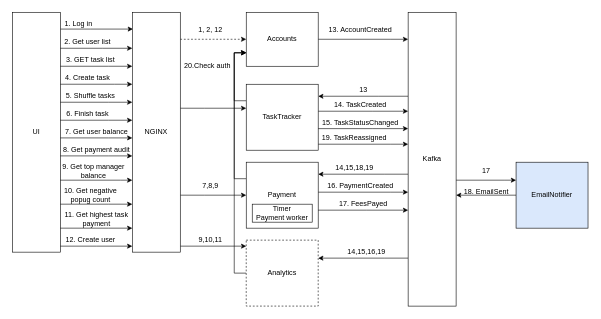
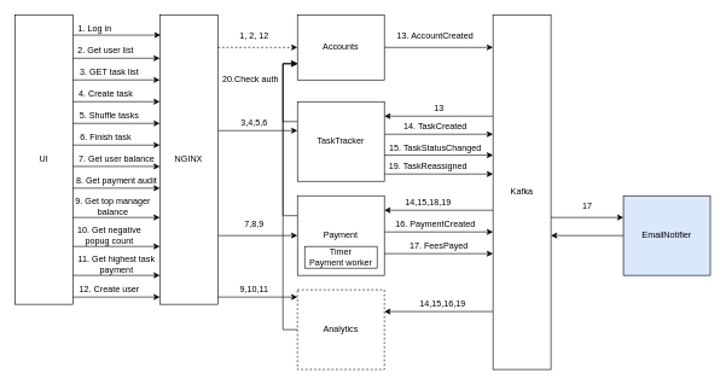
  <mxCell id="0" />
  <mxCell id="1" parent="0" />
  <mxCell id="2" style="edgeStyle=orthogonalEdgeStyle;rounded=0;orthogonalLoop=1;jettySize=auto;html=1;entryX=0.013;entryY=0.07;entryDx=0;entryDy=0;entryPerimeter=0;" parent="1" source="3" target="8" edge="1"><mxGeometry relative="1" as="geometry"><Array as="points"><mxPoint x="150" y="48" /><mxPoint x="150" y="48" /></Array></mxGeometry></mxCell>
  <mxCell id="3" value="UI" style="rounded=0;whiteSpace=wrap;html=1;" parent="1" vertex="1"><mxGeometry x="20" y="20" width="80" height="400" as="geometry" /></mxCell>
  <mxCell id="4" style="edgeStyle=orthogonalEdgeStyle;rounded=0;orthogonalLoop=1;jettySize=auto;html=1;entryX=0;entryY=0.5;entryDx=0;entryDy=0;dashed=1;" parent="1" source="8" target="31" edge="1"><mxGeometry relative="1" as="geometry"><Array as="points"><mxPoint x="355" y="65" /><mxPoint x="355" y="65" /></Array></mxGeometry></mxCell>
  <mxCell id="5" value="" style="edgeStyle=orthogonalEdgeStyle;rounded=0;orthogonalLoop=1;jettySize=auto;html=1;" parent="1" source="8" target="44" edge="1"><mxGeometry relative="1" as="geometry"><Array as="points"><mxPoint x="340" y="180" /><mxPoint x="340" y="180" /></Array></mxGeometry></mxCell>
  <mxCell id="6" style="edgeStyle=orthogonalEdgeStyle;rounded=0;orthogonalLoop=1;jettySize=auto;html=1;" parent="1" source="8" target="52" edge="1"><mxGeometry relative="1" as="geometry"><Array as="points"><mxPoint x="340" y="325" /><mxPoint x="340" y="325" /></Array></mxGeometry></mxCell>
  <mxCell id="7" style="edgeStyle=orthogonalEdgeStyle;rounded=0;orthogonalLoop=1;jettySize=auto;html=1;" parent="1" source="8" target="57" edge="1"><mxGeometry relative="1" as="geometry"><Array as="points"><mxPoint x="390" y="410" /><mxPoint x="390" y="410" /></Array></mxGeometry></mxCell>
  <mxCell id="8" value="NGINX" style="rounded=0;whiteSpace=wrap;html=1;" parent="1" vertex="1"><mxGeometry x="220" y="20" width="80" height="400" as="geometry" /></mxCell>
  <mxCell id="9" value="1. Log in" style="text;html=1;align=center;verticalAlign=middle;resizable=0;points=[];autosize=1;strokeColor=none;fillColor=none;" parent="1" vertex="1"><mxGeometry x="100" y="30" width="60" height="20" as="geometry" /></mxCell>
  <mxCell id="10" style="edgeStyle=orthogonalEdgeStyle;rounded=0;orthogonalLoop=1;jettySize=auto;html=1;" parent="1" edge="1"><mxGeometry relative="1" as="geometry"><mxPoint x="100" y="110" as="sourcePoint" /><mxPoint x="220" y="110" as="targetPoint" /><Array as="points"><mxPoint x="180" y="110" /><mxPoint x="180" y="110" /></Array></mxGeometry></mxCell>
  <mxCell id="11" value="3. GET task list" style="text;html=1;align=center;verticalAlign=middle;resizable=0;points=[];autosize=1;strokeColor=none;fillColor=none;" parent="1" vertex="1"><mxGeometry x="100" y="90" width="100" height="20" as="geometry" /></mxCell>
  <mxCell id="12" style="edgeStyle=orthogonalEdgeStyle;rounded=0;orthogonalLoop=1;jettySize=auto;html=1;" parent="1" edge="1"><mxGeometry relative="1" as="geometry"><mxPoint x="100" y="140" as="sourcePoint" /><mxPoint x="220" y="140" as="targetPoint" /><Array as="points"><mxPoint x="190" y="140" /><mxPoint x="190" y="140" /></Array></mxGeometry></mxCell>
  <mxCell id="13" value="4. Create task" style="text;html=1;align=center;verticalAlign=middle;resizable=0;points=[];autosize=1;strokeColor=none;fillColor=none;" parent="1" vertex="1"><mxGeometry x="100" y="120" width="90" height="20" as="geometry" /></mxCell>
  <mxCell id="14" style="edgeStyle=orthogonalEdgeStyle;rounded=0;orthogonalLoop=1;jettySize=auto;html=1;" parent="1" source="3" target="8" edge="1"><mxGeometry relative="1" as="geometry"><mxPoint x="110" y="120" as="sourcePoint" /><mxPoint x="230" y="120" as="targetPoint" /><Array as="points"><mxPoint x="170" y="80" /><mxPoint x="170" y="80" /></Array></mxGeometry></mxCell>
  <mxCell id="15" value="2. Get user list" style="text;html=1;align=center;verticalAlign=middle;resizable=0;points=[];autosize=1;strokeColor=none;fillColor=none;" parent="1" vertex="1"><mxGeometry x="100" y="60" width="90" height="20" as="geometry" /></mxCell>
  <mxCell id="16" style="edgeStyle=orthogonalEdgeStyle;rounded=0;orthogonalLoop=1;jettySize=auto;html=1;" parent="1" source="3" target="8" edge="1"><mxGeometry relative="1" as="geometry"><mxPoint x="110" y="150" as="sourcePoint" /><mxPoint x="230" y="150" as="targetPoint" /><Array as="points"><mxPoint x="180" y="170" /><mxPoint x="180" y="170" /></Array></mxGeometry></mxCell>
  <mxCell id="17" value="5. Shuffle tasks" style="text;html=1;align=center;verticalAlign=middle;resizable=0;points=[];autosize=1;strokeColor=none;fillColor=none;" parent="1" vertex="1"><mxGeometry x="100" y="150" width="100" height="20" as="geometry" /></mxCell>
  <mxCell id="18" style="edgeStyle=orthogonalEdgeStyle;rounded=0;orthogonalLoop=1;jettySize=auto;html=1;" parent="1" edge="1"><mxGeometry relative="1" as="geometry"><mxPoint x="100" y="200" as="sourcePoint" /><mxPoint x="220" y="200" as="targetPoint" /><Array as="points"><mxPoint x="180" y="200" /><mxPoint x="180" y="200" /></Array></mxGeometry></mxCell>
  <mxCell id="19" value="6. Finish task" style="text;html=1;align=center;verticalAlign=middle;resizable=0;points=[];autosize=1;strokeColor=none;fillColor=none;" parent="1" vertex="1"><mxGeometry x="100" y="180" width="90" height="20" as="geometry" /></mxCell>
  <mxCell id="20" style="edgeStyle=orthogonalEdgeStyle;rounded=0;orthogonalLoop=1;jettySize=auto;html=1;" parent="1" edge="1"><mxGeometry relative="1" as="geometry"><mxPoint x="100" y="229.5" as="sourcePoint" /><mxPoint x="220" y="229.5" as="targetPoint" /><Array as="points"><mxPoint x="180" y="229.5" /><mxPoint x="180" y="229.5" /></Array></mxGeometry></mxCell>
  <mxCell id="21" value="7. Get user balance" style="text;html=1;align=center;verticalAlign=middle;resizable=0;points=[];autosize=1;strokeColor=none;fillColor=none;" parent="1" vertex="1"><mxGeometry x="100" y="210" width="120" height="20" as="geometry" /></mxCell>
  <mxCell id="22" style="edgeStyle=orthogonalEdgeStyle;rounded=0;orthogonalLoop=1;jettySize=auto;html=1;" parent="1" edge="1"><mxGeometry relative="1" as="geometry"><mxPoint x="100" y="259.5" as="sourcePoint" /><mxPoint x="220" y="259.5" as="targetPoint" /><Array as="points"><mxPoint x="180" y="259.5" /><mxPoint x="180" y="259.5" /></Array></mxGeometry></mxCell>
  <mxCell id="23" value="8. Get payment audit" style="text;html=1;align=center;verticalAlign=middle;resizable=0;points=[];autosize=1;strokeColor=none;fillColor=none;" parent="1" vertex="1"><mxGeometry x="95" y="240" width="130" height="20" as="geometry" /></mxCell>
  <mxCell id="24" style="edgeStyle=orthogonalEdgeStyle;rounded=0;orthogonalLoop=1;jettySize=auto;html=1;" parent="1" edge="1"><mxGeometry relative="1" as="geometry"><mxPoint x="100" y="300" as="sourcePoint" /><mxPoint x="220" y="300" as="targetPoint" /><Array as="points"><mxPoint x="200" y="300.5" /><mxPoint x="200" y="300.5" /></Array></mxGeometry></mxCell>
  <mxCell id="25" value="9. Get top manager&lt;br&gt;balance" style="text;html=1;align=center;verticalAlign=middle;resizable=0;points=[];autosize=1;strokeColor=none;fillColor=none;" parent="1" vertex="1"><mxGeometry x="95" y="270" width="120" height="30" as="geometry" /></mxCell>
  <mxCell id="26" value="10. Get negative &lt;br&gt;popug count" style="text;html=1;align=center;verticalAlign=middle;resizable=0;points=[];autosize=1;strokeColor=none;fillColor=none;" parent="1" vertex="1"><mxGeometry x="100" y="310" width="100" height="30" as="geometry" /></mxCell>
  <mxCell id="27" style="edgeStyle=orthogonalEdgeStyle;rounded=0;orthogonalLoop=1;jettySize=auto;html=1;" parent="1" source="3" target="8" edge="1"><mxGeometry relative="1" as="geometry"><mxPoint x="110" y="210" as="sourcePoint" /><mxPoint x="230" y="210" as="targetPoint" /><Array as="points"><mxPoint x="180" y="340" /><mxPoint x="180" y="340" /></Array></mxGeometry></mxCell>
  <mxCell id="28" value="11. Get highest task&lt;br&gt;payment" style="text;html=1;align=center;verticalAlign=middle;resizable=0;points=[];autosize=1;strokeColor=none;fillColor=none;" parent="1" vertex="1"><mxGeometry x="100" y="350" width="120" height="30" as="geometry" /></mxCell>
  <mxCell id="29" style="edgeStyle=orthogonalEdgeStyle;rounded=0;orthogonalLoop=1;jettySize=auto;html=1;" parent="1" edge="1"><mxGeometry relative="1" as="geometry"><mxPoint x="100" y="380" as="sourcePoint" /><mxPoint x="220" y="380" as="targetPoint" /><Array as="points"><mxPoint x="180" y="380" /><mxPoint x="180" y="380" /></Array></mxGeometry></mxCell>
  <mxCell id="30" style="edgeStyle=orthogonalEdgeStyle;rounded=0;orthogonalLoop=1;jettySize=auto;html=1;exitX=1;exitY=0.5;exitDx=0;exitDy=0;" parent="1" source="31" target="39" edge="1"><mxGeometry relative="1" as="geometry"><Array as="points"><mxPoint x="650" y="65" /><mxPoint x="650" y="65" /></Array></mxGeometry></mxCell>
  <mxCell id="31" value="Accounts" style="rounded=0;whiteSpace=wrap;html=1;" parent="1" vertex="1"><mxGeometry x="410" y="20" width="120" height="90" as="geometry" /></mxCell>
  <mxCell id="32" value="1, 2, 12" style="text;html=1;align=center;verticalAlign=middle;resizable=0;points=[];autosize=1;strokeColor=none;fillColor=none;" parent="1" vertex="1"><mxGeometry x="320" y="40" width="60" height="20" as="geometry" /></mxCell>
  <mxCell id="33" style="edgeStyle=orthogonalEdgeStyle;rounded=0;orthogonalLoop=1;jettySize=auto;html=1;" parent="1" source="3" target="8" edge="1"><mxGeometry relative="1" as="geometry"><mxPoint x="110" y="390" as="sourcePoint" /><mxPoint x="230" y="390" as="targetPoint" /><Array as="points"><mxPoint x="160" y="410" /><mxPoint x="160" y="410" /></Array></mxGeometry></mxCell>
  <mxCell id="34" value="12. Create user" style="text;html=1;align=center;verticalAlign=middle;resizable=0;points=[];autosize=1;strokeColor=none;fillColor=none;" parent="1" vertex="1"><mxGeometry x="100" y="390" width="100" height="20" as="geometry" /></mxCell>
  <mxCell id="35" style="edgeStyle=orthogonalEdgeStyle;rounded=0;orthogonalLoop=1;jettySize=auto;html=1;" parent="1" source="39" target="44" edge="1"><mxGeometry relative="1" as="geometry"><Array as="points"><mxPoint x="630" y="160" /><mxPoint x="630" y="160" /></Array></mxGeometry></mxCell>
  <mxCell id="36" style="edgeStyle=orthogonalEdgeStyle;rounded=0;orthogonalLoop=1;jettySize=auto;html=1;" parent="1" source="39" target="52" edge="1"><mxGeometry relative="1" as="geometry"><Array as="points"><mxPoint x="640" y="290" /><mxPoint x="640" y="290" /></Array></mxGeometry></mxCell>
  <mxCell id="37" style="edgeStyle=orthogonalEdgeStyle;rounded=0;orthogonalLoop=1;jettySize=auto;html=1;" parent="1" source="39" target="57" edge="1"><mxGeometry relative="1" as="geometry"><Array as="points"><mxPoint x="640" y="430" /><mxPoint x="640" y="430" /></Array></mxGeometry></mxCell>
  <mxCell id="38" style="edgeStyle=orthogonalEdgeStyle;rounded=0;orthogonalLoop=1;jettySize=auto;html=1;" parent="1" source="39" target="64" edge="1"><mxGeometry relative="1" as="geometry"><Array as="points"><mxPoint x="840" y="300" /><mxPoint x="840" y="300" /></Array></mxGeometry></mxCell>
  <mxCell id="39" value="Kafka" style="rounded=0;whiteSpace=wrap;html=1;" parent="1" vertex="1"><mxGeometry x="680" y="20" width="80" height="490" as="geometry" /></mxCell>
  <mxCell id="40" value="13. AccountCreated" style="text;html=1;align=center;verticalAlign=middle;resizable=0;points=[];autosize=1;strokeColor=none;fillColor=none;" parent="1" vertex="1"><mxGeometry x="540" y="40" width="120" height="20" as="geometry" /></mxCell>
  <mxCell id="41" style="edgeStyle=orthogonalEdgeStyle;rounded=0;orthogonalLoop=1;jettySize=auto;html=1;" parent="1" edge="1"><mxGeometry relative="1" as="geometry"><Array as="points"><mxPoint x="620" y="185" /><mxPoint x="620" y="185" /></Array><mxPoint x="530" y="185" as="sourcePoint" /><mxPoint x="680" y="185" as="targetPoint" /></mxGeometry></mxCell>
  <mxCell id="42" style="edgeStyle=orthogonalEdgeStyle;rounded=0;orthogonalLoop=1;jettySize=auto;html=1;" edge="1" parent="1" source="44" target="39"><mxGeometry relative="1" as="geometry"><Array as="points"><mxPoint x="650" y="240" /><mxPoint x="650" y="240" /></Array></mxGeometry></mxCell>
  <mxCell id="43" style="edgeStyle=orthogonalEdgeStyle;rounded=0;orthogonalLoop=1;jettySize=auto;html=1;exitX=0;exitY=0.25;exitDx=0;exitDy=0;entryX=0;entryY=0.75;entryDx=0;entryDy=0;" edge="1" parent="1" source="44" target="31"><mxGeometry relative="1" as="geometry" /></mxCell>
  <mxCell id="44" value="TaskTracker" style="whiteSpace=wrap;html=1;rounded=0;" parent="1" vertex="1"><mxGeometry x="410" y="140" width="120" height="110" as="geometry" /></mxCell>
+ <mxCell id="45" value="3,4,5,6" style="text;html=1;align=center;verticalAlign=middle;resizable=0;points=[];autosize=1;strokeColor=none;fillColor=none;" parent="1" vertex="1"><mxGeometry x="325" y="160" width="50" height="20" as="geometry" /></mxCell>
  <mxCell id="46" value="13" style="text;html=1;align=center;verticalAlign=middle;resizable=0;points=[];autosize=1;strokeColor=none;fillColor=none;" parent="1" vertex="1"><mxGeometry x="590" y="140" width="30" height="20" as="geometry" /></mxCell>
  <mxCell id="47" value="14. TaskCreated" style="text;html=1;align=center;verticalAlign=middle;resizable=0;points=[];autosize=1;strokeColor=none;fillColor=none;" parent="1" vertex="1"><mxGeometry x="550" y="165" width="100" height="20" as="geometry" /></mxCell>
  <mxCell id="48" style="edgeStyle=orthogonalEdgeStyle;rounded=0;orthogonalLoop=1;jettySize=auto;html=1;" parent="1" edge="1"><mxGeometry relative="1" as="geometry"><mxPoint x="530" y="214" as="sourcePoint" /><mxPoint x="680" y="214" as="targetPoint" /><Array as="points"><mxPoint x="620" y="214" /><mxPoint x="620" y="214" /></Array></mxGeometry></mxCell>
  <mxCell id="49" value="15. TaskStatusChanged" style="text;html=1;align=center;verticalAlign=middle;resizable=0;points=[];autosize=1;strokeColor=none;fillColor=none;" parent="1" vertex="1"><mxGeometry x="530" y="194" width="140" height="20" as="geometry" /></mxCell>
  <mxCell id="50" style="edgeStyle=orthogonalEdgeStyle;rounded=0;orthogonalLoop=1;jettySize=auto;html=1;" parent="1" source="52" target="39" edge="1"><mxGeometry relative="1" as="geometry"><Array as="points"><mxPoint x="650" y="320" /><mxPoint x="650" y="320" /></Array></mxGeometry></mxCell>
  <mxCell id="51" style="edgeStyle=orthogonalEdgeStyle;rounded=0;orthogonalLoop=1;jettySize=auto;html=1;exitX=0;exitY=0.25;exitDx=0;exitDy=0;entryX=0;entryY=0.75;entryDx=0;entryDy=0;" edge="1" parent="1" source="52" target="31"><mxGeometry relative="1" as="geometry" /></mxCell>
  <mxCell id="52" value="Payment" style="whiteSpace=wrap;html=1;rounded=0;" parent="1" vertex="1"><mxGeometry x="410" y="270" width="120" height="110" as="geometry" /></mxCell>
  <mxCell id="53" value="7,8,9" style="text;html=1;align=center;verticalAlign=middle;resizable=0;points=[];autosize=1;strokeColor=none;fillColor=none;" parent="1" vertex="1"><mxGeometry x="330" y="300" width="40" height="20" as="geometry" /></mxCell>
  <mxCell id="54" value="14,15,18,19" style="text;html=1;align=center;verticalAlign=middle;resizable=0;points=[];autosize=1;strokeColor=none;fillColor=none;" parent="1" vertex="1"><mxGeometry x="550" y="270" width="80" height="20" as="geometry" /></mxCell>
  <mxCell id="55" value="16. PaymentCreated" style="text;html=1;align=center;verticalAlign=middle;resizable=0;points=[];autosize=1;strokeColor=none;fillColor=none;" parent="1" vertex="1"><mxGeometry x="535" y="300" width="130" height="20" as="geometry" /></mxCell>
  <mxCell id="56" style="edgeStyle=orthogonalEdgeStyle;rounded=0;orthogonalLoop=1;jettySize=auto;html=1;exitX=0;exitY=0.5;exitDx=0;exitDy=0;entryX=0;entryY=0.75;entryDx=0;entryDy=0;" edge="1" parent="1" source="57" target="31"><mxGeometry relative="1" as="geometry" /></mxCell>
  <mxCell id="57" value="Analytics" style="whiteSpace=wrap;html=1;rounded=0;dashed=1;" parent="1" vertex="1"><mxGeometry x="410" y="400" width="120" height="110" as="geometry" /></mxCell>
  <mxCell id="58" value="9,10,11" style="text;html=1;align=center;verticalAlign=middle;resizable=0;points=[];autosize=1;strokeColor=none;fillColor=none;" parent="1" vertex="1"><mxGeometry x="325" y="390" width="50" height="20" as="geometry" /></mxCell>
  <mxCell id="59" value="14,15,16,19" style="text;html=1;align=center;verticalAlign=middle;resizable=0;points=[];autosize=1;strokeColor=none;fillColor=none;" parent="1" vertex="1"><mxGeometry x="570" y="410" width="80" height="20" as="geometry" /></mxCell>
  <mxCell id="60" style="edgeStyle=orthogonalEdgeStyle;rounded=0;orthogonalLoop=1;jettySize=auto;html=1;" parent="1" source="52" target="39" edge="1"><mxGeometry relative="1" as="geometry"><Array as="points"><mxPoint x="610" y="350" /><mxPoint x="610" y="350" /></Array></mxGeometry></mxCell>
  <mxCell id="61" value="Timer&lt;br&gt;Payment worker" style="rounded=0;whiteSpace=wrap;html=1;" parent="1" vertex="1"><mxGeometry x="420" y="340" width="100" height="30" as="geometry" /></mxCell>
  <mxCell id="62" value="17. FeesPayed" style="text;html=1;align=center;verticalAlign=middle;resizable=0;points=[];autosize=1;strokeColor=none;fillColor=none;" parent="1" vertex="1"><mxGeometry x="555" y="330" width="100" height="20" as="geometry" /></mxCell>
  <mxCell id="63" style="edgeStyle=orthogonalEdgeStyle;rounded=0;orthogonalLoop=1;jettySize=auto;html=1;" parent="1" source="64" target="39" edge="1"><mxGeometry relative="1" as="geometry"><Array as="points"><mxPoint x="790" y="325" /><mxPoint x="790" y="325" /></Array></mxGeometry></mxCell>
  <mxCell id="64" value="EmailNotifier" style="rounded=0;whiteSpace=wrap;html=1;fillColor=#dae8fc;" parent="1" vertex="1"><mxGeometry x="860" y="270" width="120" height="110" as="geometry" /></mxCell>
  <mxCell id="65" value="17" style="text;html=1;align=center;verticalAlign=middle;resizable=0;points=[];autosize=1;strokeColor=none;fillColor=none;" parent="1" vertex="1"><mxGeometry x="795" y="275" width="30" height="20" as="geometry" /></mxCell>
- <mxCell id="66" value="18. EmailSent" style="text;html=1;align=center;verticalAlign=middle;resizable=0;points=[];autosize=1;strokeColor=none;fillColor=none;" parent="1" vertex="1"><mxGeometry x="765" y="310" width="90" height="20" as="geometry" /></mxCell>
  <mxCell id="67" value="19. TaskReassigned" style="text;html=1;align=center;verticalAlign=middle;resizable=0;points=[];autosize=1;strokeColor=none;fillColor=none;" vertex="1" parent="1"><mxGeometry x="530" y="220" width="120" height="20" as="geometry" /></mxCell>
  <mxCell id="68" value="20.Check auth" style="text;html=1;align=center;verticalAlign=middle;resizable=0;points=[];autosize=1;strokeColor=none;fillColor=none;" vertex="1" parent="1"><mxGeometry x="300" y="100" width="90" height="20" as="geometry" /></mxCell>
